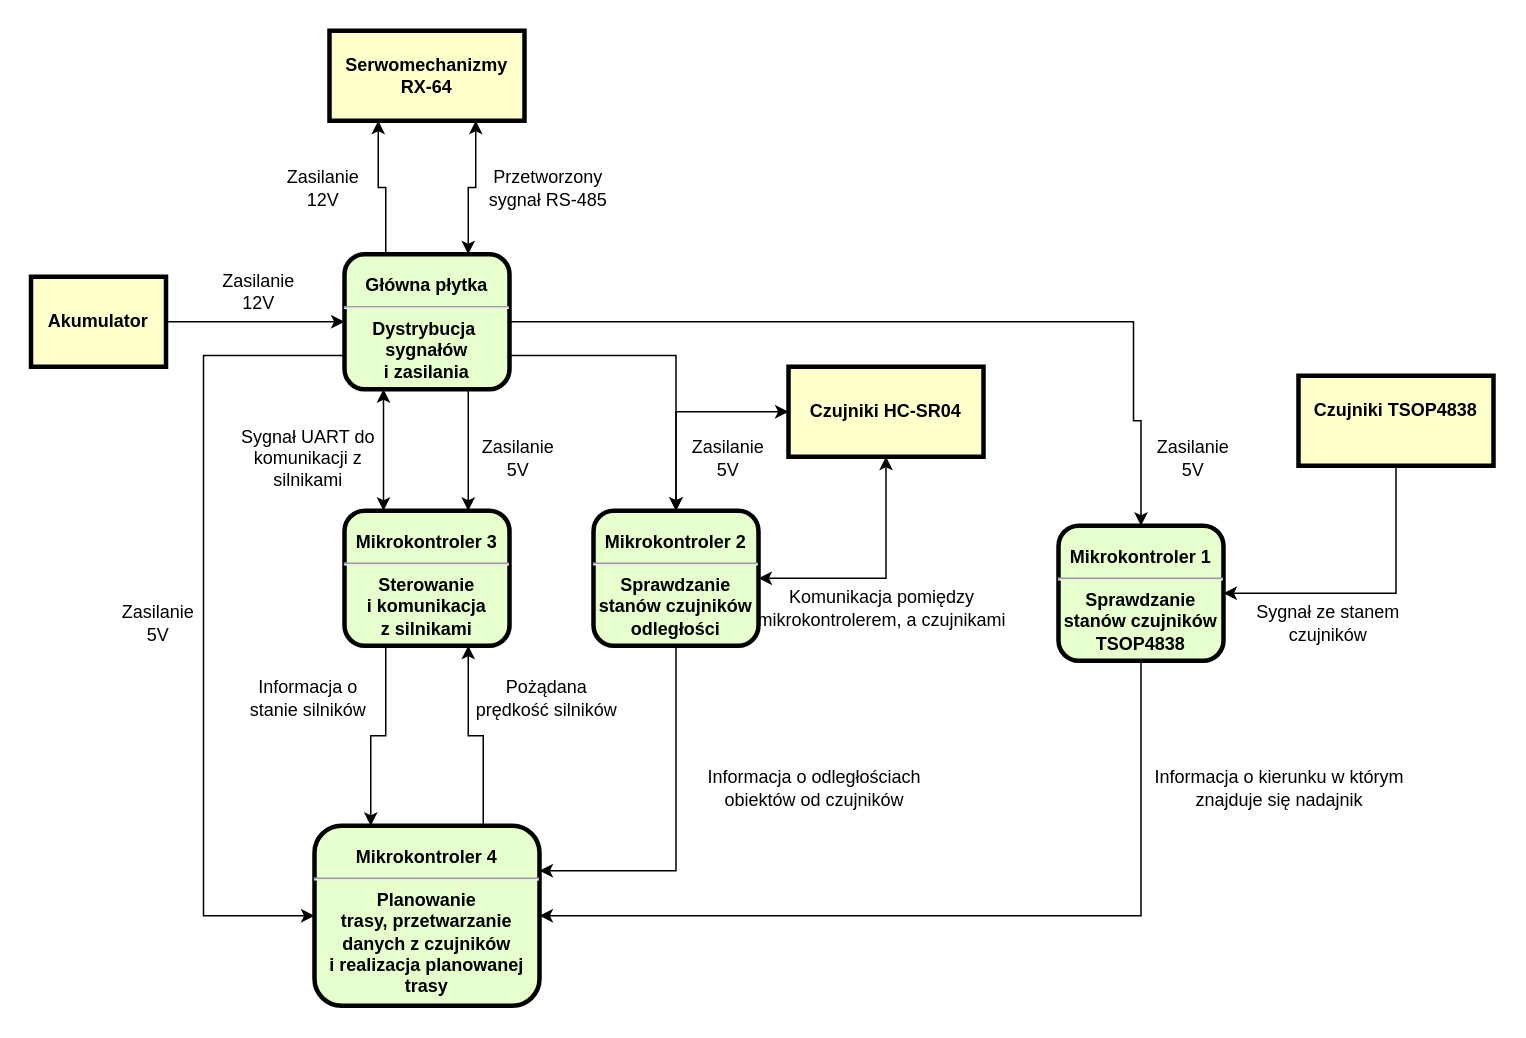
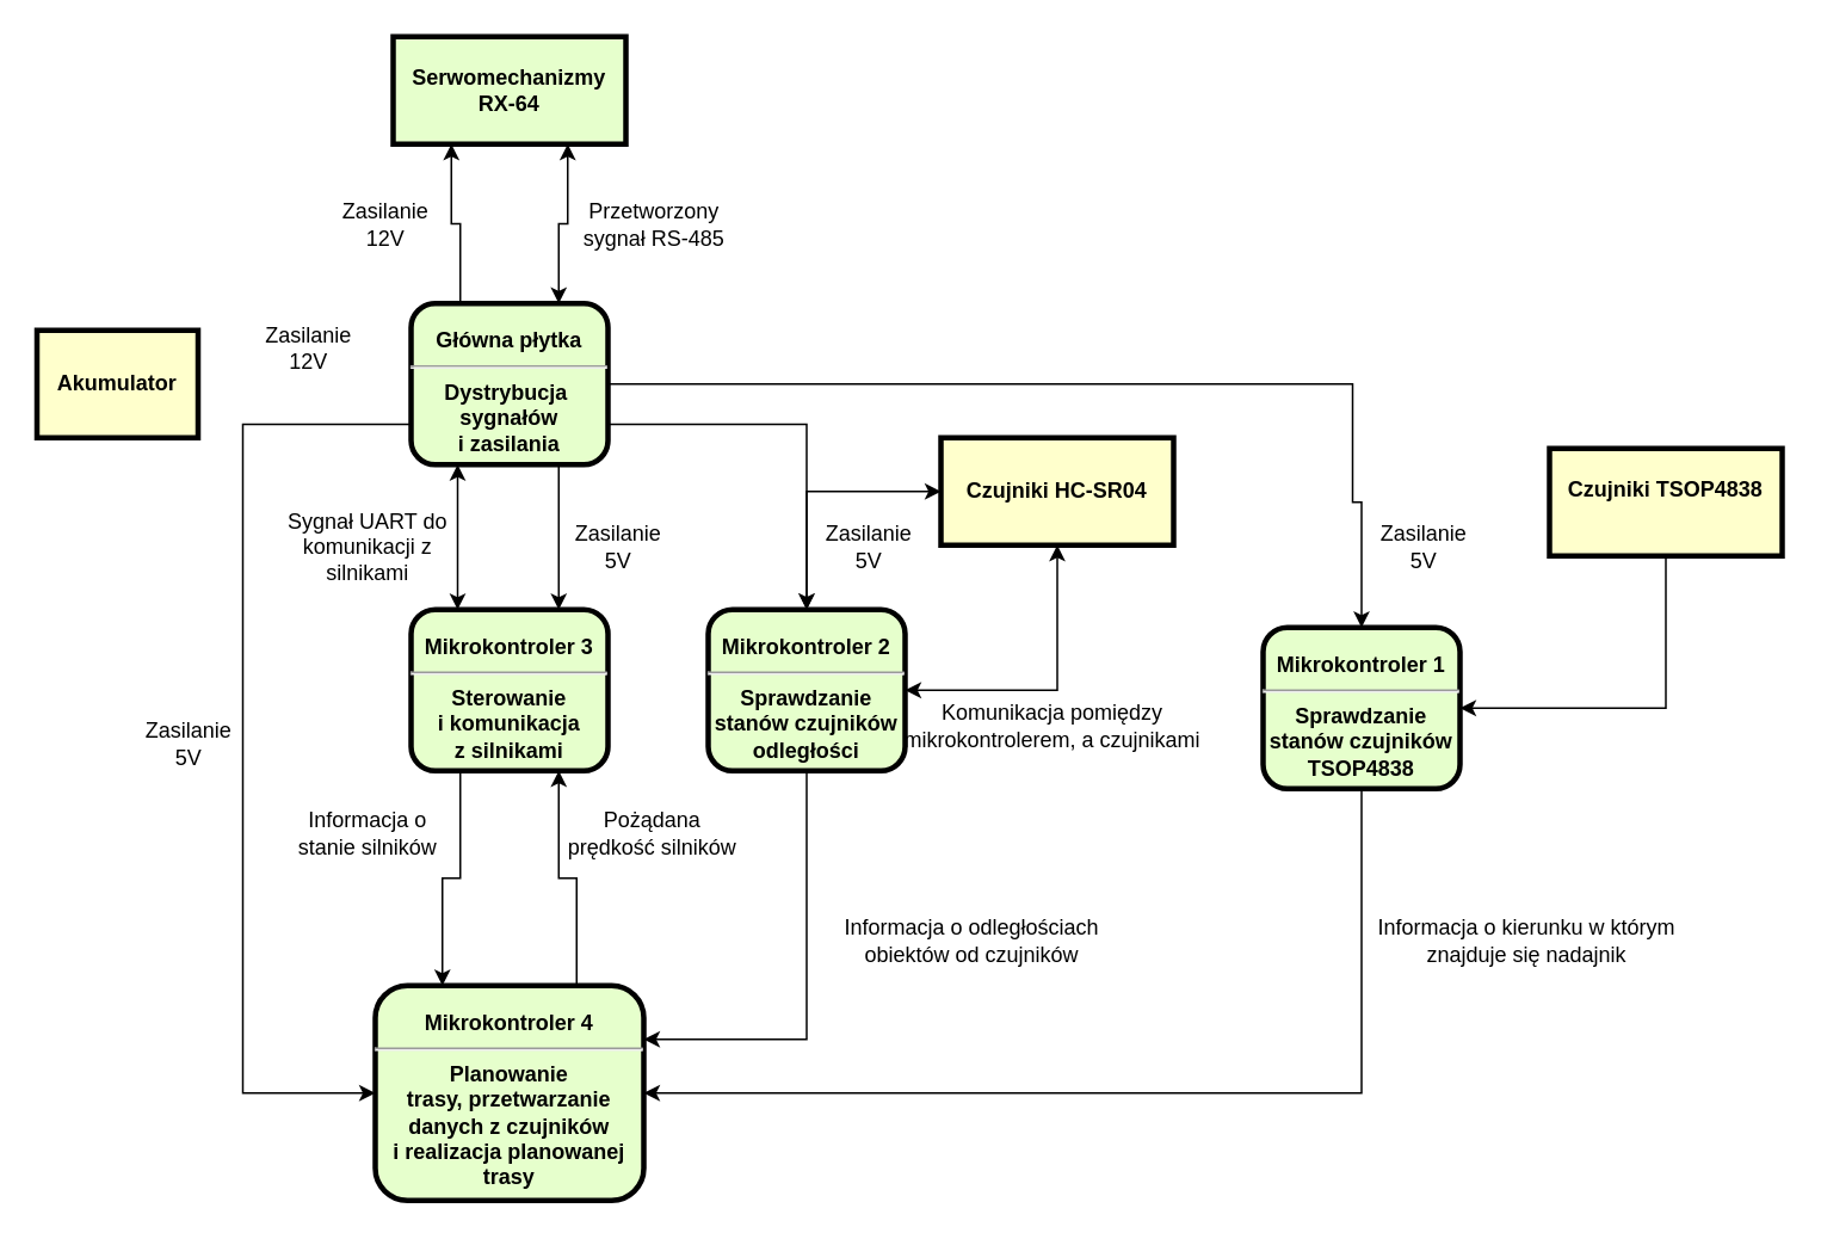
  <mxCell id="0" />
  <mxCell id="1" parent="0" />
  <mxCell id="2" style="edgeStyle=orthogonalEdgeStyle;rounded=0;orthogonalLoop=1;jettySize=auto;html=1;exitX=0.75;exitY=1;exitDx=0;exitDy=0;entryX=0.75;entryY=0;entryDx=0;entryDy=0;" edge="1" parent="1" source="8" target="18"><mxGeometry relative="1" as="geometry" /></mxCell>
  <mxCell id="3" style="edgeStyle=orthogonalEdgeStyle;rounded=0;orthogonalLoop=1;jettySize=auto;html=1;exitX=0.75;exitY=0;exitDx=0;exitDy=0;entryX=0.75;entryY=1;entryDx=0;entryDy=0;startArrow=classic;startFill=1;" edge="1" parent="1" source="8" target="21"><mxGeometry relative="1" as="geometry" /></mxCell>
  <mxCell id="4" style="edgeStyle=orthogonalEdgeStyle;rounded=0;orthogonalLoop=1;jettySize=auto;html=1;exitX=0.25;exitY=0;exitDx=0;exitDy=0;entryX=0.25;entryY=1;entryDx=0;entryDy=0;" edge="1" parent="1" source="8" target="21"><mxGeometry relative="1" as="geometry" /></mxCell>
  <mxCell id="5" style="edgeStyle=orthogonalEdgeStyle;rounded=0;orthogonalLoop=1;jettySize=auto;html=1;exitX=1;exitY=0.75;exitDx=0;exitDy=0;entryX=0.5;entryY=0;entryDx=0;entryDy=0;" edge="1" parent="1" source="8" target="15"><mxGeometry relative="1" as="geometry" /></mxCell>
  <mxCell id="6" style="edgeStyle=orthogonalEdgeStyle;rounded=0;orthogonalLoop=1;jettySize=auto;html=1;exitX=1;exitY=0.5;exitDx=0;exitDy=0;entryX=0.5;entryY=0;entryDx=0;entryDy=0;" edge="1" parent="1" source="8" target="13"><mxGeometry relative="1" as="geometry"><Array as="points"><mxPoint x="755" y="214" /><mxPoint x="755" y="280" /><mxPoint x="760" y="280" /></Array></mxGeometry></mxCell>
  <mxCell id="7" style="edgeStyle=orthogonalEdgeStyle;rounded=0;orthogonalLoop=1;jettySize=auto;html=1;exitX=0;exitY=0.75;exitDx=0;exitDy=0;entryX=0;entryY=0.5;entryDx=0;entryDy=0;" edge="1" parent="1" source="8" target="20"><mxGeometry relative="1" as="geometry"><Array as="points"><mxPoint x="135" y="237" /><mxPoint x="135" y="610" /></Array></mxGeometry></mxCell>
  <mxCell id="8" value="&lt;div&gt;&lt;br&gt;&lt;/div&gt;&lt;div&gt;&lt;strong&gt;Główna płytka&lt;/strong&gt;&lt;br&gt;&lt;/div&gt;&lt;hr&gt;&lt;div&gt;Dystrybucja&amp;nbsp;&lt;/div&gt;&lt;div&gt;sygnałów&lt;/div&gt;&lt;div&gt;i zasilania&lt;br&gt;&lt;/div&gt;" style="verticalAlign=middle;align=center;overflow=fill;fontSize=12;fontFamily=Helvetica;html=1;rounded=1;fontStyle=1;strokeWidth=3;fillColor=#E6FFCC" vertex="1" parent="1"><mxGeometry x="229" y="169" width="110" height="90" as="geometry" /></mxCell>
- <mxCell id="9" value="" style="edgeStyle=orthogonalEdgeStyle;rounded=0;orthogonalLoop=1;jettySize=auto;html=1;" edge="1" parent="1" source="10" target="8"><mxGeometry relative="1" as="geometry" /></mxCell>
  <mxCell id="10" value="Akumulator" style="whiteSpace=wrap;align=center;verticalAlign=middle;fontStyle=1;strokeWidth=3;fillColor=#FFFFCC" vertex="1" parent="1"><mxGeometry x="20" y="184" width="90" height="60" as="geometry" /></mxCell>
  <mxCell id="11" value="&lt;div&gt;Zasilanie 12V&lt;/div&gt;" style="text;html=1;align=center;verticalAlign=middle;whiteSpace=wrap;rounded=0;" vertex="1" parent="1"><mxGeometry x="142" y="179" width="60" height="30" as="geometry" /></mxCell>
  <mxCell id="12" style="edgeStyle=orthogonalEdgeStyle;rounded=0;orthogonalLoop=1;jettySize=auto;html=1;exitX=0.5;exitY=1;exitDx=0;exitDy=0;entryX=1;entryY=0.5;entryDx=0;entryDy=0;" edge="1" parent="1" source="13" target="20"><mxGeometry relative="1" as="geometry" /></mxCell>
  <mxCell id="13" value="&lt;div&gt;&lt;br&gt;&lt;/div&gt;&lt;div&gt;Mikrokontroler 1&lt;/div&gt;&lt;hr&gt;&lt;div&gt;Sprawdzanie&lt;/div&gt;&lt;div&gt;stanów czujników&lt;/div&gt;&lt;div&gt;TSOP4838&lt;br&gt;&lt;/div&gt;" style="verticalAlign=middle;align=center;overflow=fill;fontSize=12;fontFamily=Helvetica;html=1;rounded=1;fontStyle=1;strokeWidth=3;fillColor=#E6FFCC" vertex="1" parent="1"><mxGeometry x="705" y="350" width="110" height="90" as="geometry" /></mxCell>
  <mxCell id="14" style="edgeStyle=orthogonalEdgeStyle;rounded=0;orthogonalLoop=1;jettySize=auto;html=1;exitX=0.5;exitY=1;exitDx=0;exitDy=0;entryX=1;entryY=0.25;entryDx=0;entryDy=0;" edge="1" parent="1" source="15" target="20"><mxGeometry relative="1" as="geometry" /></mxCell>
  <mxCell id="15" value="&lt;div&gt;&lt;br&gt;&lt;/div&gt;&lt;div&gt;Mikrokontroler 2&lt;br&gt;&lt;/div&gt;&lt;hr&gt;&lt;div&gt;Sprawdzanie&lt;/div&gt;&lt;div&gt;stanów czujników&lt;/div&gt;&lt;div&gt;odległości&lt;br&gt;&lt;/div&gt;" style="verticalAlign=middle;align=center;overflow=fill;fontSize=12;fontFamily=Helvetica;html=1;rounded=1;fontStyle=1;strokeWidth=3;fillColor=#E6FFCC" vertex="1" parent="1"><mxGeometry x="395" y="340" width="110" height="90" as="geometry" /></mxCell>
  <mxCell id="16" value="" style="edgeStyle=orthogonalEdgeStyle;rounded=0;orthogonalLoop=1;jettySize=auto;html=1;startArrow=classic;startFill=1;" edge="1" parent="1" source="18" target="8"><mxGeometry relative="1" as="geometry"><Array as="points"><mxPoint x="255" y="280" /><mxPoint x="255" y="280" /></Array></mxGeometry></mxCell>
  <mxCell id="17" style="edgeStyle=orthogonalEdgeStyle;rounded=0;orthogonalLoop=1;jettySize=auto;html=1;exitX=0.25;exitY=1;exitDx=0;exitDy=0;entryX=0.25;entryY=0;entryDx=0;entryDy=0;" edge="1" parent="1" source="18" target="20"><mxGeometry relative="1" as="geometry" /></mxCell>
  <mxCell id="18" value="&lt;div&gt;&lt;br&gt;&lt;/div&gt;&lt;div&gt;Mikrokontroler 3&lt;br&gt;&lt;/div&gt;&lt;hr&gt;&lt;div&gt;Sterowanie&lt;/div&gt;&lt;div&gt;i komunikacja&lt;/div&gt;&lt;div&gt;z silnikami&lt;br&gt;&lt;/div&gt;" style="verticalAlign=middle;align=center;overflow=fill;fontSize=12;fontFamily=Helvetica;html=1;rounded=1;fontStyle=1;strokeWidth=3;fillColor=#E6FFCC" vertex="1" parent="1"><mxGeometry x="229" y="340" width="110" height="90" as="geometry" /></mxCell>
  <mxCell id="19" style="edgeStyle=orthogonalEdgeStyle;rounded=0;orthogonalLoop=1;jettySize=auto;html=1;exitX=0.75;exitY=0;exitDx=0;exitDy=0;entryX=0.75;entryY=1;entryDx=0;entryDy=0;" edge="1" parent="1" source="20" target="18"><mxGeometry relative="1" as="geometry" /></mxCell>
  <mxCell id="20" value="&lt;div&gt;&lt;br&gt;&lt;/div&gt;&lt;div&gt;Mikrokontroler 4&lt;br&gt;&lt;/div&gt;&lt;hr&gt;&lt;div&gt;Planowanie &lt;br&gt;&lt;/div&gt;&lt;div&gt;trasy, przetwarzanie &lt;br&gt;&lt;/div&gt;&lt;div&gt;danych z czujników&lt;/div&gt;&lt;div&gt;i realizacja planowanej &lt;br&gt;&lt;/div&gt;&lt;div&gt;trasy&lt;br&gt;&lt;/div&gt;" style="verticalAlign=middle;align=center;overflow=fill;fontSize=12;fontFamily=Helvetica;html=1;rounded=1;fontStyle=1;strokeWidth=3;fillColor=#E6FFCC" vertex="1" parent="1"><mxGeometry x="209" y="550" width="150" height="120" as="geometry" /></mxCell>
- <mxCell id="21" value="&#10;Serwomechanizmy RX-64&#10;" style="whiteSpace=wrap;align=center;verticalAlign=middle;fontStyle=1;strokeWidth=3;fillColor=#FFFFCC" vertex="1" parent="1"><mxGeometry x="219" y="20" width="130" height="60" as="geometry" /></mxCell>
+ <mxCell id="21" value="&#10;Serwomechanizmy RX-64&#10;" style="whiteSpace=wrap;align=center;verticalAlign=middle;fontStyle=1;strokeWidth=3;fillColor=#e6ffcc;" vertex="1" parent="1"><mxGeometry x="219" y="20" width="130" height="60" as="geometry" /></mxCell>
  <mxCell id="22" style="edgeStyle=orthogonalEdgeStyle;rounded=0;orthogonalLoop=1;jettySize=auto;html=1;exitX=0.5;exitY=1;exitDx=0;exitDy=0;entryX=1;entryY=0.5;entryDx=0;entryDy=0;" edge="1" parent="1" source="23" target="13"><mxGeometry relative="1" as="geometry" /></mxCell>
  <mxCell id="23" value="Czujniki TSOP4838&#10;" style="whiteSpace=wrap;align=center;verticalAlign=middle;fontStyle=1;strokeWidth=3;fillColor=#FFFFCC" vertex="1" parent="1"><mxGeometry x="865" y="250" width="130" height="60" as="geometry" /></mxCell>
  <mxCell id="24" value="" style="edgeStyle=orthogonalEdgeStyle;rounded=0;orthogonalLoop=1;jettySize=auto;html=1;startArrow=classic;startFill=1;" edge="1" parent="1" source="26" target="15"><mxGeometry relative="1" as="geometry" /></mxCell>
  <mxCell id="25" style="edgeStyle=orthogonalEdgeStyle;rounded=0;orthogonalLoop=1;jettySize=auto;html=1;exitX=0.5;exitY=1;exitDx=0;exitDy=0;entryX=1;entryY=0.5;entryDx=0;entryDy=0;startArrow=classic;startFill=1;" edge="1" parent="1" source="26" target="15"><mxGeometry relative="1" as="geometry" /></mxCell>
  <mxCell id="26" value="Czujniki HC-SR04" style="whiteSpace=wrap;align=center;verticalAlign=middle;fontStyle=1;strokeWidth=3;fillColor=#FFFFCC" vertex="1" parent="1"><mxGeometry x="525" y="244" width="130" height="60" as="geometry" /></mxCell>
  <mxCell id="27" value="Zasilanie 5V" style="text;html=1;align=center;verticalAlign=middle;whiteSpace=wrap;rounded=0;" vertex="1" parent="1"><mxGeometry x="315" y="290" width="60" height="30" as="geometry" /></mxCell>
  <mxCell id="28" value="Sygnał UART do komunikacji z silnikami" style="text;html=1;align=center;verticalAlign=middle;whiteSpace=wrap;rounded=0;" vertex="1" parent="1"><mxGeometry x="155" y="290" width="100" height="30" as="geometry" /></mxCell>
  <mxCell id="29" value="Przetworzony sygnał RS-485" style="text;html=1;align=center;verticalAlign=middle;whiteSpace=wrap;rounded=0;" vertex="1" parent="1"><mxGeometry x="315" y="110" width="100" height="30" as="geometry" /></mxCell>
  <mxCell id="30" value="&lt;div&gt;Zasilanie 12V&lt;/div&gt;" style="text;html=1;align=center;verticalAlign=middle;whiteSpace=wrap;rounded=0;" vertex="1" parent="1"><mxGeometry x="185" y="110" width="60" height="30" as="geometry" /></mxCell>
  <mxCell id="31" value="Zasilanie 5V" style="text;html=1;align=center;verticalAlign=middle;whiteSpace=wrap;rounded=0;" vertex="1" parent="1"><mxGeometry x="455" y="290" width="60" height="30" as="geometry" /></mxCell>
  <mxCell id="32" value="Zasilanie 5V" style="text;html=1;align=center;verticalAlign=middle;whiteSpace=wrap;rounded=0;" vertex="1" parent="1"><mxGeometry x="765" y="290" width="60" height="30" as="geometry" /></mxCell>
- <mxCell id="33" value="Sygnał ze stanem czujników" style="text;html=1;align=center;verticalAlign=middle;whiteSpace=wrap;rounded=0;" vertex="1" parent="1"><mxGeometry x="835" y="400" width="100" height="30" as="geometry" /></mxCell>
  <mxCell id="34" value="Komunikacja pomiędzy mikrokontrolerem, a czujnikami" style="text;html=1;align=center;verticalAlign=middle;whiteSpace=wrap;rounded=0;" vertex="1" parent="1"><mxGeometry x="500" y="390" width="175" height="30" as="geometry" /></mxCell>
  <mxCell id="35" value="Informacja o odległościach obiektów od czujników" style="text;html=1;align=center;verticalAlign=middle;whiteSpace=wrap;rounded=0;" vertex="1" parent="1"><mxGeometry x="455" y="510" width="175" height="30" as="geometry" /></mxCell>
  <mxCell id="36" value="Informacja o kierunku w którym znajduje się nadajnik" style="text;html=1;align=center;verticalAlign=middle;whiteSpace=wrap;rounded=0;" vertex="1" parent="1"><mxGeometry x="765" y="510" width="175" height="30" as="geometry" /></mxCell>
  <mxCell id="37" value="Informacja o stanie silników" style="text;html=1;align=center;verticalAlign=middle;whiteSpace=wrap;rounded=0;" vertex="1" parent="1"><mxGeometry x="156.25" y="450" width="97.5" height="30" as="geometry" /></mxCell>
  <mxCell id="38" value="Pożądana prędkość silników" style="text;html=1;align=center;verticalAlign=middle;whiteSpace=wrap;rounded=0;" vertex="1" parent="1"><mxGeometry x="315" y="450" width="97.5" height="30" as="geometry" /></mxCell>
  <mxCell id="39" value="Zasilanie 5V" style="text;html=1;align=center;verticalAlign=middle;whiteSpace=wrap;rounded=0;" vertex="1" parent="1"><mxGeometry x="75" y="400" width="60" height="30" as="geometry" /></mxCell>
